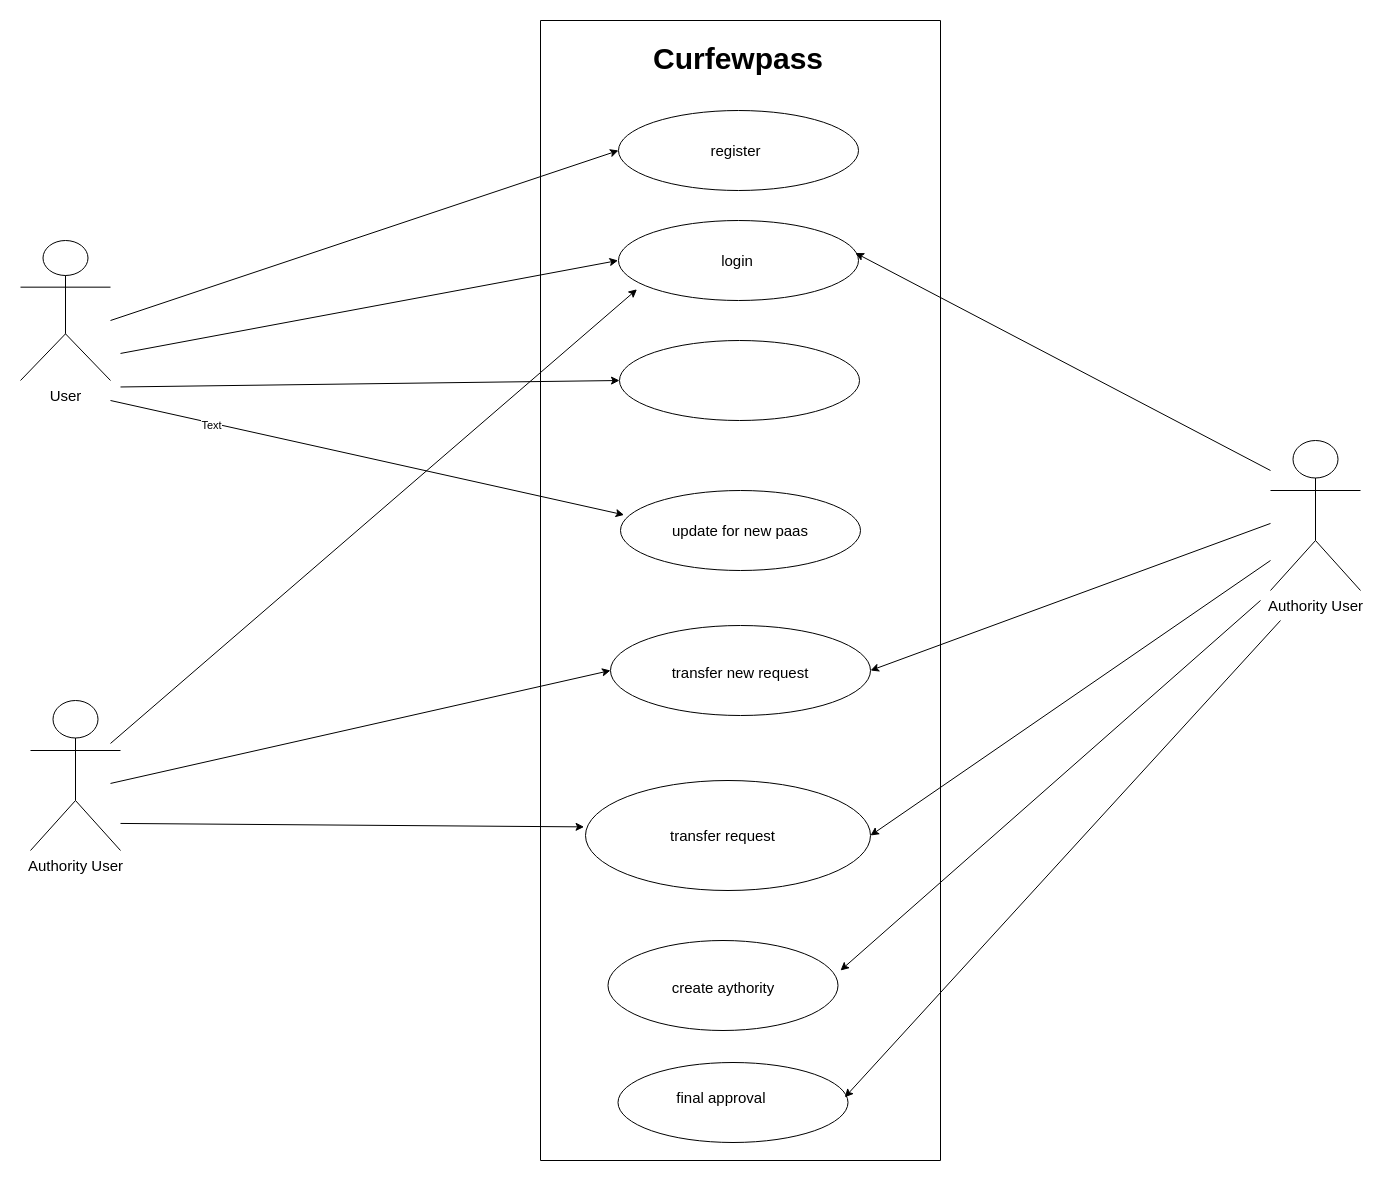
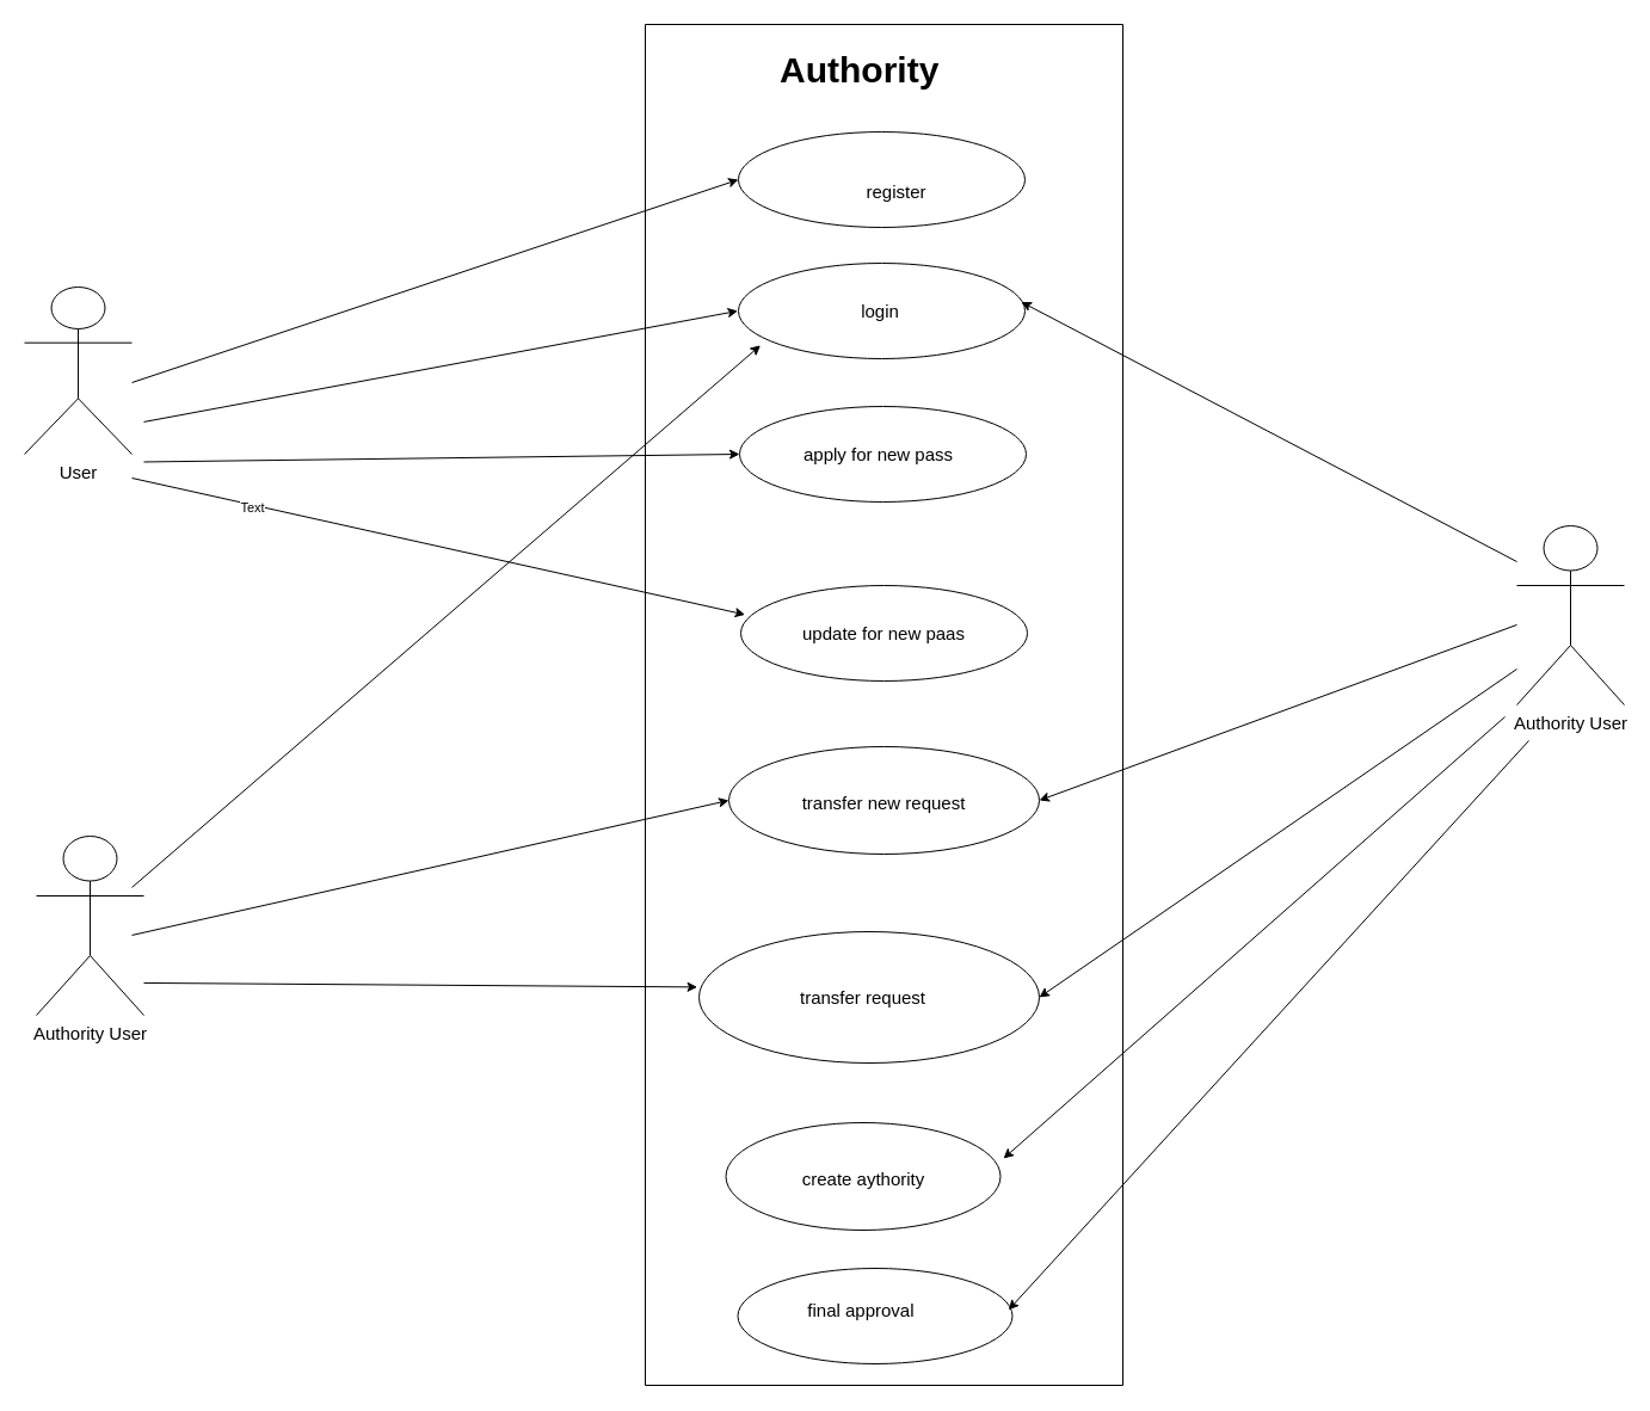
  <mxCell id="0" />
  <mxCell id="1" parent="0" />
  <mxCell id="2" value="&lt;div style=&quot;text-align: justify&quot;&gt;&lt;span style=&quot;font-size: 15px&quot;&gt;User&lt;/span&gt;&lt;/div&gt;" style="shape=umlActor;verticalLabelPosition=bottom;verticalAlign=top;html=1;outlineConnect=0;" parent="1" vertex="1"><mxGeometry x="20" y="240" width="90" height="140" as="geometry" /></mxCell>
  <mxCell id="3" value="" style="swimlane;startSize=0;fontSize=15;" parent="1" vertex="1"><mxGeometry x="540" y="20" width="400" height="1140" as="geometry" /></mxCell>
- <mxCell id="4" value="&lt;h1&gt;Curfewpass&lt;/h1&gt;" style="text;html=1;strokeColor=none;fillColor=none;spacing=5;spacingTop=-20;whiteSpace=wrap;overflow=hidden;rounded=0;fontSize=15;" parent="3" vertex="1"><mxGeometry x="107.5" y="11" width="202.5" height="60" as="geometry" /></mxCell>
+ <mxCell id="4" value="&lt;h1&gt;Authority&lt;/h1&gt;" style="text;html=1;strokeColor=none;fillColor=none;spacing=5;spacingTop=-20;whiteSpace=wrap;overflow=hidden;rounded=0;fontSize=15;" parent="3" vertex="1"><mxGeometry x="107.5" y="11" width="202.5" height="60" as="geometry" /></mxCell>
  <mxCell id="5" value="" style="ellipse;whiteSpace=wrap;html=1;fontSize=15;" parent="3" vertex="1"><mxGeometry x="78" y="90" width="240" height="80" as="geometry" /></mxCell>
  <mxCell id="6" value="" style="ellipse;whiteSpace=wrap;html=1;fontSize=15;" parent="3" vertex="1"><mxGeometry x="78" y="200" width="240" height="80" as="geometry" /></mxCell>
  <mxCell id="7" value="" style="ellipse;whiteSpace=wrap;html=1;fontSize=15;" parent="3" vertex="1"><mxGeometry x="79" y="320" width="240" height="80" as="geometry" /></mxCell>
- <mxCell id="8" value="register" style="text;html=1;strokeColor=none;fillColor=none;align=center;verticalAlign=middle;whiteSpace=wrap;rounded=0;fontSize=15;" parent="3" vertex="1"><mxGeometry x="107.5" y="115" width="175" height="30" as="geometry" /></mxCell>
+ <mxCell id="8" value="register" style="text;html=1;strokeColor=none;fillColor=none;align=center;verticalAlign=middle;whiteSpace=wrap;rounded=0;fontSize=15;" parent="3" vertex="1"><mxGeometry x="122.5" y="125" width="175" height="30" as="geometry" /></mxCell>
  <mxCell id="9" value="login" style="text;html=1;strokeColor=none;fillColor=none;align=center;verticalAlign=middle;whiteSpace=wrap;rounded=0;fontSize=15;" parent="3" vertex="1"><mxGeometry x="77.5" y="225" width="237.5" height="30" as="geometry" /></mxCell>
+ <mxCell id="10" value="apply for new pass" style="text;html=1;strokeColor=none;fillColor=none;align=center;verticalAlign=middle;whiteSpace=wrap;rounded=0;fontSize=15;" parent="3" vertex="1"><mxGeometry x="122.5" y="345" width="145" height="30" as="geometry" /></mxCell>
  <mxCell id="11" value="" style="ellipse;whiteSpace=wrap;html=1;fontSize=15;" parent="3" vertex="1"><mxGeometry x="80" y="470" width="240" height="80" as="geometry" /></mxCell>
  <mxCell id="12" value="" style="ellipse;whiteSpace=wrap;html=1;fontSize=15;" parent="3" vertex="1"><mxGeometry x="70" y="605" width="260" height="90" as="geometry" /></mxCell>
  <mxCell id="13" value="update for new paas" style="text;html=1;strokeColor=none;fillColor=none;align=center;verticalAlign=middle;whiteSpace=wrap;rounded=0;fontSize=15;" parent="3" vertex="1"><mxGeometry x="95" y="482.5" width="210" height="55" as="geometry" /></mxCell>
  <mxCell id="14" value="transfer new request" style="text;html=1;strokeColor=none;fillColor=none;align=center;verticalAlign=middle;whiteSpace=wrap;rounded=0;fontSize=15;" parent="3" vertex="1"><mxGeometry x="95" y="623" width="210" height="57" as="geometry" /></mxCell>
  <mxCell id="15" value="" style="ellipse;whiteSpace=wrap;html=1;fontSize=15;" parent="3" vertex="1"><mxGeometry x="45" y="760" width="285" height="110" as="geometry" /></mxCell>
  <mxCell id="16" value="transfer request" style="text;html=1;strokeColor=none;fillColor=none;align=center;verticalAlign=middle;whiteSpace=wrap;rounded=0;fontSize=15;" parent="3" vertex="1"><mxGeometry x="60" y="800" width="245" height="30" as="geometry" /></mxCell>
  <mxCell id="17" value="" style="ellipse;whiteSpace=wrap;html=1;fontSize=15;" parent="3" vertex="1"><mxGeometry x="67.5" y="920" width="230" height="90" as="geometry" /></mxCell>
  <mxCell id="18" value="" style="ellipse;whiteSpace=wrap;html=1;fontSize=15;" parent="3" vertex="1"><mxGeometry x="77.5" y="1042" width="230" height="80" as="geometry" /></mxCell>
  <mxCell id="19" value="create aythority" style="text;html=1;strokeColor=none;fillColor=none;align=center;verticalAlign=middle;whiteSpace=wrap;rounded=0;fontSize=15;" parent="3" vertex="1"><mxGeometry x="77.5" y="952" width="210" height="30" as="geometry" /></mxCell>
  <mxCell id="20" value="final approval&amp;nbsp;" style="text;html=1;strokeColor=none;fillColor=none;align=center;verticalAlign=middle;whiteSpace=wrap;rounded=0;fontSize=15;" parent="3" vertex="1"><mxGeometry x="77.5" y="1062" width="210" height="30" as="geometry" /></mxCell>
  <mxCell id="21" value="Authority User" style="shape=umlActor;verticalLabelPosition=bottom;verticalAlign=top;html=1;outlineConnect=0;fontSize=15;" parent="1" vertex="1"><mxGeometry x="30" y="700" width="90" height="150" as="geometry" /></mxCell>
  <mxCell id="22" value="Authority User" style="shape=umlActor;verticalLabelPosition=bottom;verticalAlign=top;html=1;outlineConnect=0;fontSize=15;" parent="1" vertex="1"><mxGeometry x="1270" y="440" width="90" height="150" as="geometry" /></mxCell>
  <mxCell id="23" value="" style="endArrow=classic;html=1;rounded=0;entryX=0;entryY=0.5;entryDx=0;entryDy=0;" edge="1" parent="1" target="5"><mxGeometry width="50" height="50" relative="1" as="geometry"><mxPoint x="110" y="320" as="sourcePoint" /><mxPoint x="160" y="270" as="targetPoint" /></mxGeometry></mxCell>
  <mxCell id="24" value="" style="endArrow=classic;html=1;rounded=0;entryX=0;entryY=0.5;entryDx=0;entryDy=0;" edge="1" parent="1" target="9"><mxGeometry width="50" height="50" relative="1" as="geometry"><mxPoint x="120" y="352.94" as="sourcePoint" /><mxPoint x="540" y="260" as="targetPoint" /></mxGeometry></mxCell>
  <mxCell id="25" value="" style="endArrow=classic;html=1;rounded=0;entryX=0;entryY=0.5;entryDx=0;entryDy=0;" edge="1" parent="1" target="7"><mxGeometry width="50" height="50" relative="1" as="geometry"><mxPoint x="120" y="386.47" as="sourcePoint" /><mxPoint x="540" y="370" as="targetPoint" /></mxGeometry></mxCell>
  <mxCell id="26" value="" style="endArrow=classic;html=1;rounded=0;entryX=0.015;entryY=0.305;entryDx=0;entryDy=0;entryPerimeter=0;" edge="1" parent="1" target="11"><mxGeometry width="50" height="50" relative="1" as="geometry"><mxPoint x="110" y="400" as="sourcePoint" /><mxPoint x="534" y="270" as="targetPoint" /></mxGeometry></mxCell>
  <mxCell id="27" value="Text" style="edgeLabel;html=1;align=center;verticalAlign=middle;resizable=0;points=[];" vertex="1" connectable="0" parent="26"><mxGeometry x="-0.61" y="-2" relative="1" as="geometry"><mxPoint as="offset" /></mxGeometry></mxCell>
  <mxCell id="28" value="" style="endArrow=classic;html=1;rounded=0;entryX=1;entryY=0.5;entryDx=0;entryDy=0;" edge="1" parent="1" target="12"><mxGeometry width="50" height="50" relative="1" as="geometry"><mxPoint x="1270" y="522.94" as="sourcePoint" /><mxPoint x="1694" y="370" as="targetPoint" /></mxGeometry></mxCell>
  <mxCell id="29" value="" style="endArrow=classic;html=1;rounded=0;entryX=-0.067;entryY=0.213;entryDx=0;entryDy=0;entryPerimeter=0;" edge="1" parent="1" target="16"><mxGeometry width="50" height="50" relative="1" as="geometry"><mxPoint x="120" y="822.94" as="sourcePoint" /><mxPoint x="544" y="670" as="targetPoint" /></mxGeometry></mxCell>
  <mxCell id="30" value="" style="endArrow=classic;html=1;rounded=0;entryX=0;entryY=0.5;entryDx=0;entryDy=0;" edge="1" parent="1" target="12"><mxGeometry width="50" height="50" relative="1" as="geometry"><mxPoint x="110" y="782.94" as="sourcePoint" /><mxPoint x="534" y="630" as="targetPoint" /></mxGeometry></mxCell>
  <mxCell id="31" value="" style="endArrow=classic;html=1;rounded=0;entryX=1;entryY=0.5;entryDx=0;entryDy=0;" edge="1" parent="1" target="15"><mxGeometry width="50" height="50" relative="1" as="geometry"><mxPoint x="1270" y="560" as="sourcePoint" /><mxPoint x="948.4" y="694.32" as="targetPoint" /></mxGeometry></mxCell>
  <mxCell id="32" value="" style="endArrow=classic;html=1;rounded=0;" edge="1" parent="1"><mxGeometry width="50" height="50" relative="1" as="geometry"><mxPoint x="1260" y="600" as="sourcePoint" /><mxPoint x="840" y="970" as="targetPoint" /></mxGeometry></mxCell>
  <mxCell id="33" value="" style="endArrow=classic;html=1;rounded=0;entryX=1.08;entryY=0.493;entryDx=0;entryDy=0;entryPerimeter=0;" edge="1" parent="1" target="20"><mxGeometry width="50" height="50" relative="1" as="geometry"><mxPoint x="1280" y="620" as="sourcePoint" /><mxPoint x="948.4" y="734.32" as="targetPoint" /></mxGeometry></mxCell>
  <mxCell id="34" value="" style="endArrow=classic;html=1;rounded=0;entryX=1;entryY=0.25;entryDx=0;entryDy=0;" edge="1" parent="1" target="9"><mxGeometry width="50" height="50" relative="1" as="geometry"><mxPoint x="1270" y="470" as="sourcePoint" /><mxPoint x="948.4" y="604.32" as="targetPoint" /></mxGeometry></mxCell>
  <mxCell id="35" value="" style="endArrow=classic;html=1;rounded=0;entryX=0.077;entryY=0.86;entryDx=0;entryDy=0;entryPerimeter=0;" edge="1" parent="1" target="6"><mxGeometry width="50" height="50" relative="1" as="geometry"><mxPoint x="110" y="742.94" as="sourcePoint" /><mxPoint x="610" y="630" as="targetPoint" /></mxGeometry></mxCell>
